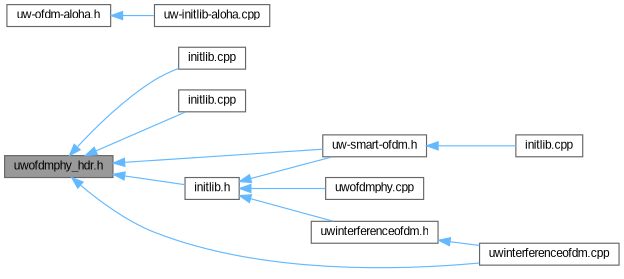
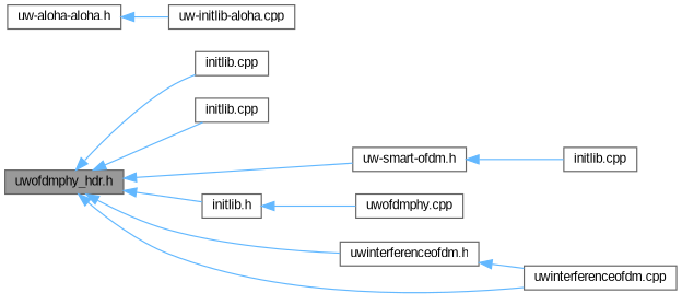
  digraph {
    fontname="Liberation Sans"
    rankdir=LR
    node [color=grey40 fillcolor=white fontname="Liberation Sans" fontsize=10 shape=box style=filled]
    edge [color=steelblue1 dir=back fontname="Liberation Sans" fontsize=10 labelfontname=Helvetica labelfontsize=10 style=solid]
    n1 [color=gray40 fillcolor=grey60 fontcolor=black height=0.2 label="uwofdmphy_hdr.h" width=0.4]
    n2 [height=0.2 label="initlib.cpp" width=0.4]
    n3 [height=0.2 label="initlib.cpp" width=0.4]
    n4 [height=0.2 label="uw-smart-ofdm.h" width=0.4]
    n5 [height=0.2 label="uwinterferenceofdm.h" width=0.4]
    n6 [height=0.2 label="initlib.h" width=0.4]
    n7 [height=0.2 label="uwinterferenceofdm.cpp" width=0.4]
-   n8 [height=0.2 label="uw-ofdm-aloha.h" width=0.4]
+   n8 [height=0.2 label="uw-aloha-aloha.h" width=0.4]
    n9 [height=0.2 label="uw-initlib-aloha.cpp" width=0.4]
    n10 [height=0.2 label="initlib.cpp" width=0.4]
    n11 [height=0.2 label="uwofdmphy.cpp" width=0.4]
    n1 -> n2
    n1 -> n3
    n1 -> n4
-   n6 -> n5
+   n1 -> n5
    n1 -> n6
    n1 -> n7
    n4 -> n10
    n5 -> n7
-   n6 -> n4
    n6 -> n11
    n8 -> n9
  }
